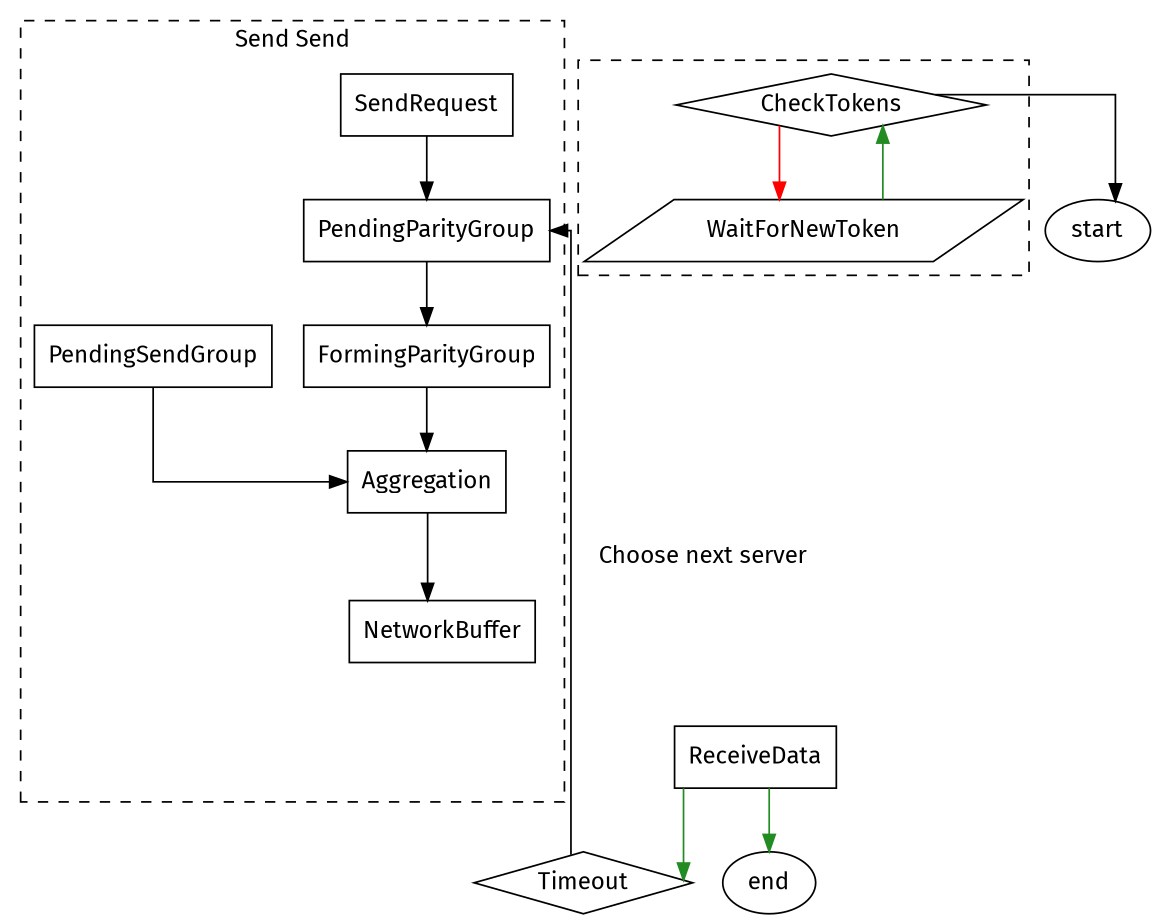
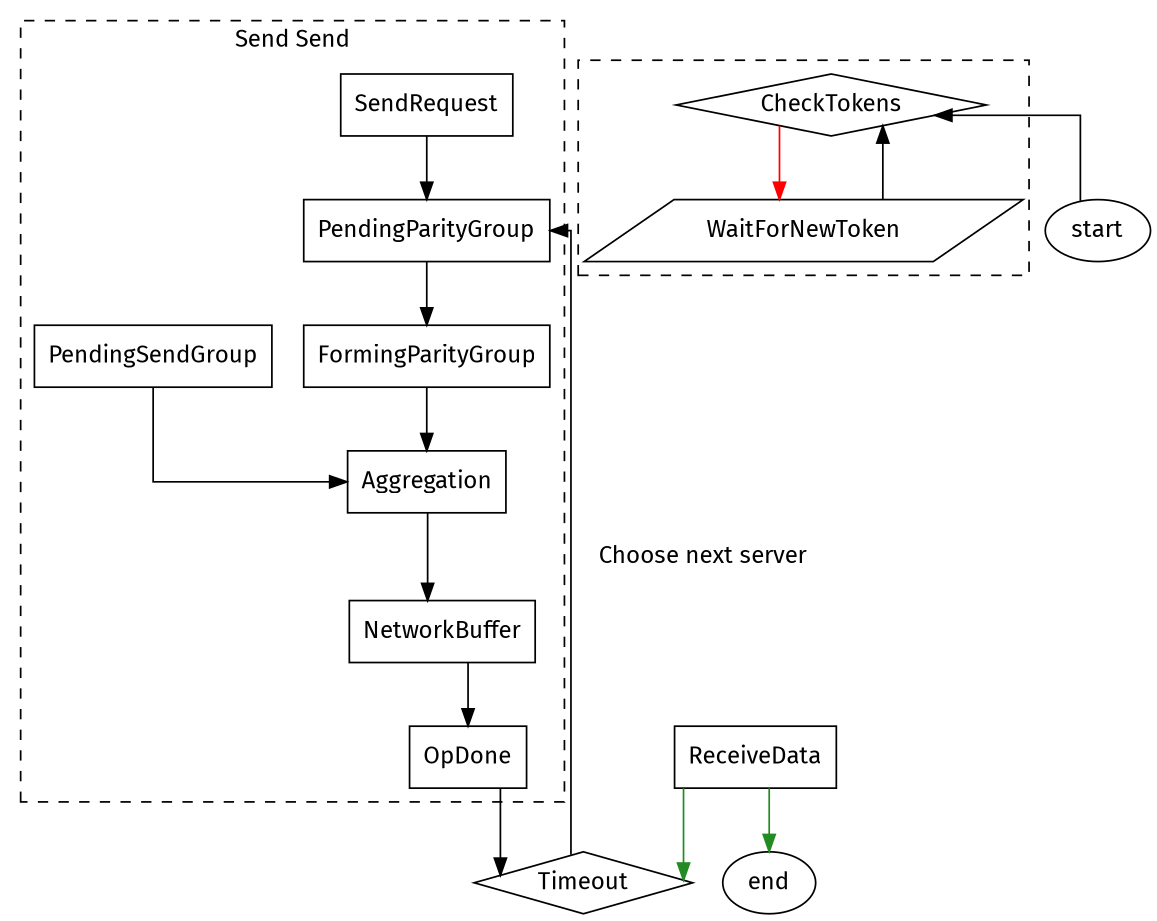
  digraph {
    fontname="Fira Sans"
    splines=ortho
    style=dashed
    node [fontname="Fira Sans" shape=box]
    edge [fontname="Fira Sans"]
    SendRequest
    PendingParityGroup
    FormingParityGroup
    PendingSendGroup
    Aggregation
    NetworkBuffer
+   OpDone
    CheckTokens [shape=diamond]
    WaitForNewToken [shape=parallelogram]
    Timeout [shape=diamond]
    start [shape=oval]
    end [shape=oval]
    ReceiveData
    subgraph cluster_1 {
      label="Send Send"
      SendRequest
      PendingParityGroup
      FormingParityGroup
      PendingSendGroup
      Aggregation
      NetworkBuffer
+     OpDone
    }
    subgraph cluster_2 {
      CheckTokens
      WaitForNewToken
    }
    SendRequest -> PendingParityGroup
    PendingParityGroup -> FormingParityGroup
    FormingParityGroup -> Aggregation
    PendingSendGroup -> Aggregation
    Aggregation -> NetworkBuffer
+   NetworkBuffer -> OpDone
+   OpDone -> Timeout
    CheckTokens -> WaitForNewToken [color=red]
-   WaitForNewToken -> CheckTokens [color=forestgreen]
+   WaitForNewToken -> CheckTokens
    Timeout -> PendingParityGroup [color=black label="Choose next server"]
-   CheckTokens -> start
+   start -> CheckTokens
    ReceiveData -> Timeout [color=forestgreen]
    ReceiveData -> end [color=forestgreen]
  }
